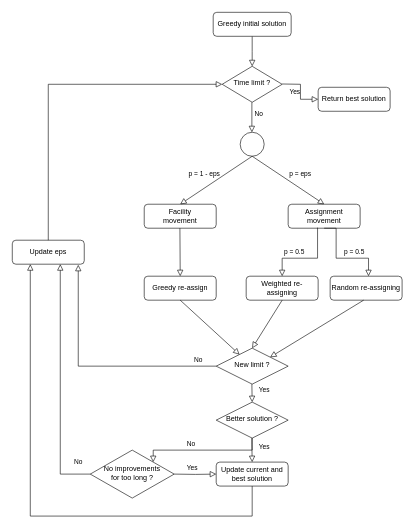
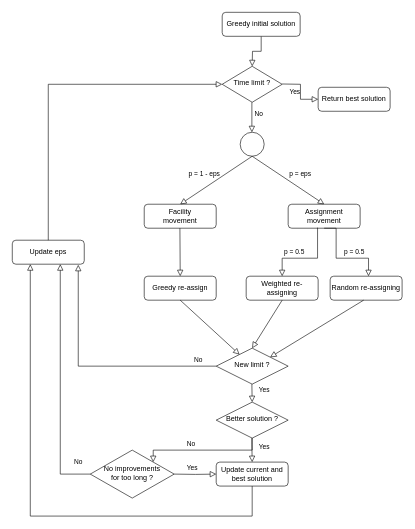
  <mxCell id="0" />
  <mxCell id="1" parent="0" />
  <mxCell id="2" value="" style="rounded=0;html=1;jettySize=auto;orthogonalLoop=1;fontSize=11;endArrow=block;endFill=0;endSize=8;strokeWidth=1;shadow=0;labelBackgroundColor=none;edgeStyle=orthogonalEdgeStyle;" parent="1" source="3" edge="1"><mxGeometry relative="1" as="geometry"><mxPoint x="420" y="110" as="targetPoint" /></mxGeometry></mxCell>
- <mxCell id="3" value="Greedy initial solution" style="rounded=1;whiteSpace=wrap;html=1;fontSize=12;glass=0;strokeWidth=1;shadow=0;" parent="1" vertex="1"><mxGeometry x="355" y="20" width="130" height="40" as="geometry" /></mxCell>
+ <mxCell id="3" value="Greedy initial solution" style="rounded=1;whiteSpace=wrap;html=1;fontSize=12;glass=0;strokeWidth=1;shadow=0;" parent="1" vertex="1"><mxGeometry x="370" y="20" width="130" height="40" as="geometry" /></mxCell>
  <mxCell id="4" value="Time limit ?" style="rhombus;whiteSpace=wrap;html=1;shadow=0;fontFamily=Helvetica;fontSize=12;align=center;strokeWidth=1;spacing=6;spacingTop=-4;" parent="1" vertex="1"><mxGeometry x="370" y="110" width="100" height="60" as="geometry" /></mxCell>
  <mxCell id="5" value="Assignment movement" style="rounded=1;whiteSpace=wrap;html=1;fontSize=12;glass=0;strokeWidth=1;shadow=0;" parent="1" vertex="1"><mxGeometry x="480" y="340" width="120" height="40" as="geometry" /></mxCell>
  <mxCell id="6" value="Return best solution" style="rounded=1;whiteSpace=wrap;html=1;fontSize=12;glass=0;strokeWidth=1;shadow=0;" parent="1" vertex="1"><mxGeometry x="530" y="145" width="120" height="40" as="geometry" /></mxCell>
  <mxCell id="7" value="" style="ellipse;whiteSpace=wrap;html=1;" vertex="1" parent="1"><mxGeometry x="400" y="220" width="40" height="40" as="geometry" /></mxCell>
  <mxCell id="8" value="No" style="rounded=0;html=1;jettySize=auto;orthogonalLoop=1;fontSize=11;endArrow=block;endFill=0;endSize=8;strokeWidth=1;shadow=0;labelBackgroundColor=none;edgeStyle=orthogonalEdgeStyle;" edge="1" parent="1"><mxGeometry x="-0.2" y="11" relative="1" as="geometry"><mxPoint x="419.5" y="170" as="sourcePoint" /><mxPoint x="419.5" y="220" as="targetPoint" /><mxPoint as="offset" /></mxGeometry></mxCell>
  <mxCell id="9" value="Yes" style="edgeStyle=orthogonalEdgeStyle;rounded=0;html=1;jettySize=auto;orthogonalLoop=1;fontSize=11;endArrow=block;endFill=0;endSize=8;strokeWidth=1;shadow=0;labelBackgroundColor=none;entryX=0;entryY=0.5;entryDx=0;entryDy=0;" edge="1" parent="1" target="6"><mxGeometry x="0.008" y="-10" relative="1" as="geometry"><mxPoint as="offset" /><mxPoint x="470" y="139.5" as="sourcePoint" /><mxPoint x="520" y="139.5" as="targetPoint" /></mxGeometry></mxCell>
  <mxCell id="10" value="Facility &lt;br&gt;movement" style="rounded=1;whiteSpace=wrap;html=1;fontSize=12;glass=0;strokeWidth=1;shadow=0;" vertex="1" parent="1"><mxGeometry x="240" y="340" width="120" height="40" as="geometry" /></mxCell>
  <mxCell id="11" value="p = eps" style="rounded=0;html=1;jettySize=auto;orthogonalLoop=1;fontSize=11;endArrow=block;endFill=0;endSize=8;strokeWidth=1;shadow=0;labelBackgroundColor=none;entryX=0.5;entryY=0;entryDx=0;entryDy=0;" edge="1" parent="1" target="5"><mxGeometry x="0.154" y="19" relative="1" as="geometry"><mxPoint as="offset" /><mxPoint x="420" y="260" as="sourcePoint" /><mxPoint x="470" y="260" as="targetPoint" /></mxGeometry></mxCell>
  <mxCell id="12" value="p = 1 - eps" style="rounded=0;html=1;jettySize=auto;orthogonalLoop=1;fontSize=11;endArrow=block;endFill=0;endSize=8;strokeWidth=1;shadow=0;labelBackgroundColor=none;entryX=0.5;entryY=0;entryDx=0;entryDy=0;exitX=0.5;exitY=1;exitDx=0;exitDy=0;" edge="1" parent="1" source="7"><mxGeometry x="0.154" y="-19" relative="1" as="geometry"><mxPoint as="offset" /><mxPoint x="180" y="260" as="sourcePoint" /><mxPoint x="300" y="340" as="targetPoint" /></mxGeometry></mxCell>
  <mxCell id="13" value="Random re-assigning" style="rounded=1;whiteSpace=wrap;html=1;fontSize=12;glass=0;strokeWidth=1;shadow=0;" vertex="1" parent="1"><mxGeometry x="550" y="460" width="120" height="40" as="geometry" /></mxCell>
  <mxCell id="14" value="Weighted re-assigning" style="rounded=1;whiteSpace=wrap;html=1;fontSize=12;glass=0;strokeWidth=1;shadow=0;" vertex="1" parent="1"><mxGeometry x="410" y="460" width="120" height="40" as="geometry" /></mxCell>
  <mxCell id="15" value="p = 0.5" style="edgeStyle=orthogonalEdgeStyle;rounded=0;html=1;jettySize=auto;orthogonalLoop=1;fontSize=11;endArrow=block;endFill=0;endSize=8;strokeWidth=1;shadow=0;labelBackgroundColor=none;entryX=0.5;entryY=0;entryDx=0;entryDy=0;exitX=0.5;exitY=1;exitDx=0;exitDy=0;" edge="1" parent="1" source="5"><mxGeometry x="0.299" y="10" relative="1" as="geometry"><mxPoint as="offset" /><mxPoint x="494" y="410" as="sourcePoint" /><mxPoint x="614" y="460" as="targetPoint" /><Array as="points"><mxPoint x="560" y="380" /><mxPoint x="560" y="430" /><mxPoint x="614" y="430" /></Array></mxGeometry></mxCell>
  <mxCell id="16" value="p = 0.5" style="edgeStyle=orthogonalEdgeStyle;rounded=0;html=1;jettySize=auto;orthogonalLoop=1;fontSize=11;endArrow=block;endFill=0;endSize=8;strokeWidth=1;shadow=0;labelBackgroundColor=none;entryX=0.5;entryY=0;entryDx=0;entryDy=0;" edge="1" parent="1"><mxGeometry x="0.286" y="-10" relative="1" as="geometry"><mxPoint as="offset" /><mxPoint x="529" y="379" as="sourcePoint" /><mxPoint x="470" y="460" as="targetPoint" /><Array as="points"><mxPoint x="529" y="430" /><mxPoint x="470" y="430" /></Array></mxGeometry></mxCell>
  <mxCell id="17" value="Greedy re-assign" style="rounded=1;whiteSpace=wrap;html=1;fontSize=12;glass=0;strokeWidth=1;shadow=0;" vertex="1" parent="1"><mxGeometry x="240" y="460" width="120" height="40" as="geometry" /></mxCell>
  <mxCell id="18" value="" style="rounded=0;html=1;jettySize=auto;orthogonalLoop=1;fontSize=11;endArrow=block;endFill=0;endSize=8;strokeWidth=1;shadow=0;labelBackgroundColor=none;edgeStyle=orthogonalEdgeStyle;entryX=0.5;entryY=0;entryDx=0;entryDy=0;" edge="1" parent="1" target="17"><mxGeometry relative="1" as="geometry"><mxPoint x="299.5" y="380" as="sourcePoint" /><mxPoint x="299.5" y="430" as="targetPoint" /></mxGeometry></mxCell>
  <mxCell id="19" value="" style="rounded=0;html=1;jettySize=auto;orthogonalLoop=1;fontSize=11;endArrow=block;endFill=0;endSize=8;strokeWidth=1;shadow=0;labelBackgroundColor=none;exitX=0.5;exitY=1;exitDx=0;exitDy=0;" edge="1" parent="1" target="22"><mxGeometry x="0.154" y="-19" relative="1" as="geometry"><mxPoint as="offset" /><mxPoint x="300" y="500" as="sourcePoint" /><mxPoint x="414" y="582" as="targetPoint" /></mxGeometry></mxCell>
  <mxCell id="20" value="" style="rounded=0;html=1;jettySize=auto;orthogonalLoop=1;fontSize=11;endArrow=block;endFill=0;endSize=8;strokeWidth=1;shadow=0;labelBackgroundColor=none;entryX=0.5;entryY=0;entryDx=0;entryDy=0;exitX=0.5;exitY=1;exitDx=0;exitDy=0;" edge="1" parent="1"><mxGeometry x="0.154" y="-19" relative="1" as="geometry"><mxPoint as="offset" /><mxPoint x="470" y="500" as="sourcePoint" /><mxPoint x="420" y="580" as="targetPoint" /></mxGeometry></mxCell>
  <mxCell id="21" value="" style="rounded=0;html=1;jettySize=auto;orthogonalLoop=1;fontSize=11;endArrow=block;endFill=0;endSize=8;strokeWidth=1;shadow=0;labelBackgroundColor=none;entryX=1;entryY=0;entryDx=0;entryDy=0;exitX=0.5;exitY=1;exitDx=0;exitDy=0;" edge="1" parent="1" target="22"><mxGeometry x="0.154" y="-19" relative="1" as="geometry"><mxPoint as="offset" /><mxPoint x="605.86" y="500" as="sourcePoint" /><mxPoint x="430.002" y="585.858" as="targetPoint" /></mxGeometry></mxCell>
  <mxCell id="22" value="New limit ?" style="rhombus;whiteSpace=wrap;html=1;shadow=0;fontFamily=Helvetica;fontSize=12;align=center;strokeWidth=1;spacing=6;spacingTop=-4;" vertex="1" parent="1"><mxGeometry x="360" y="580" width="120" height="60" as="geometry" /></mxCell>
  <mxCell id="23" value="Better solution ?" style="rhombus;whiteSpace=wrap;html=1;shadow=0;fontFamily=Helvetica;fontSize=12;align=center;strokeWidth=1;spacing=6;spacingTop=-4;" vertex="1" parent="1"><mxGeometry x="360" y="670" width="120" height="60" as="geometry" /></mxCell>
  <mxCell id="24" value="Yes" style="rounded=0;html=1;jettySize=auto;orthogonalLoop=1;fontSize=11;endArrow=block;endFill=0;endSize=8;strokeWidth=1;shadow=0;labelBackgroundColor=none;edgeStyle=orthogonalEdgeStyle;" edge="1" parent="1"><mxGeometry x="-0.311" y="20" relative="1" as="geometry"><mxPoint x="419.5" y="640" as="sourcePoint" /><mxPoint x="420" y="670" as="targetPoint" /><mxPoint as="offset" /></mxGeometry></mxCell>
  <mxCell id="25" value="Update current and best solution" style="rounded=1;whiteSpace=wrap;html=1;fontSize=12;glass=0;strokeWidth=1;shadow=0;" vertex="1" parent="1"><mxGeometry x="360" y="770" width="120" height="40" as="geometry" /></mxCell>
  <mxCell id="26" value="No improvements &lt;br&gt;for too long ?" style="rhombus;whiteSpace=wrap;html=1;shadow=0;fontFamily=Helvetica;fontSize=12;align=center;strokeWidth=1;spacing=6;spacingTop=-4;" vertex="1" parent="1"><mxGeometry x="150" y="750" width="140" height="80" as="geometry" /></mxCell>
  <mxCell id="27" value="No" style="rounded=0;html=1;jettySize=auto;orthogonalLoop=1;fontSize=11;endArrow=block;endFill=0;endSize=8;strokeWidth=1;shadow=0;labelBackgroundColor=none;edgeStyle=orthogonalEdgeStyle;entryX=1;entryY=0;entryDx=0;entryDy=0;exitX=0.5;exitY=1;exitDx=0;exitDy=0;" edge="1" parent="1" source="23" target="26"><mxGeometry x="0.189" y="-10" relative="1" as="geometry"><mxPoint x="320" y="720" as="sourcePoint" /><mxPoint x="320.5" y="760" as="targetPoint" /><mxPoint as="offset" /><Array as="points"><mxPoint x="420" y="750" /><mxPoint x="255" y="750" /></Array></mxGeometry></mxCell>
  <mxCell id="28" value="Yes" style="rounded=0;html=1;jettySize=auto;orthogonalLoop=1;fontSize=11;endArrow=block;endFill=0;endSize=8;strokeWidth=1;shadow=0;labelBackgroundColor=none;edgeStyle=orthogonalEdgeStyle;entryX=0.5;entryY=0;entryDx=0;entryDy=0;" edge="1" parent="1"><mxGeometry x="-0.311" y="20" relative="1" as="geometry"><mxPoint x="419.5" y="730" as="sourcePoint" /><mxPoint x="420" y="770" as="targetPoint" /><mxPoint as="offset" /><Array as="points"><mxPoint x="420" y="740" /><mxPoint x="420" y="740" /></Array></mxGeometry></mxCell>
  <mxCell id="29" value="Yes" style="rounded=0;html=1;jettySize=auto;orthogonalLoop=1;fontSize=11;endArrow=block;endFill=0;endSize=8;strokeWidth=1;shadow=0;labelBackgroundColor=none;edgeStyle=orthogonalEdgeStyle;entryX=0;entryY=0.5;entryDx=0;entryDy=0;" edge="1" parent="1" target="25"><mxGeometry x="-0.143" y="10" relative="1" as="geometry"><mxPoint x="290" y="790" as="sourcePoint" /><mxPoint x="290.5" y="820" as="targetPoint" /><mxPoint as="offset" /></mxGeometry></mxCell>
  <mxCell id="30" value="Update eps" style="rounded=1;whiteSpace=wrap;html=1;fontSize=12;glass=0;strokeWidth=1;shadow=0;" vertex="1" parent="1"><mxGeometry x="20" y="400" width="120" height="40" as="geometry" /></mxCell>
  <mxCell id="31" value="No" style="rounded=0;html=1;jettySize=auto;orthogonalLoop=1;fontSize=11;endArrow=block;endFill=0;endSize=8;strokeWidth=1;shadow=0;labelBackgroundColor=none;edgeStyle=orthogonalEdgeStyle;exitX=0.5;exitY=1;exitDx=0;exitDy=0;" edge="1" parent="1"><mxGeometry x="-0.9" y="-20" relative="1" as="geometry"><mxPoint x="150" y="790" as="sourcePoint" /><mxPoint x="100" y="440" as="targetPoint" /><mxPoint as="offset" /><Array as="points"><mxPoint x="100" y="790" /><mxPoint x="100" y="440" /></Array></mxGeometry></mxCell>
  <mxCell id="32" value="" style="rounded=0;html=1;jettySize=auto;orthogonalLoop=1;fontSize=11;endArrow=block;endFill=0;endSize=8;strokeWidth=1;shadow=0;labelBackgroundColor=none;edgeStyle=orthogonalEdgeStyle;exitX=0.5;exitY=1;exitDx=0;exitDy=0;entryX=0.25;entryY=1;entryDx=0;entryDy=0;" edge="1" parent="1" source="25" target="30"><mxGeometry x="0.286" y="-20" relative="1" as="geometry"><mxPoint x="180" y="1070" as="sourcePoint" /><mxPoint x="130" y="720" as="targetPoint" /><mxPoint as="offset" /><Array as="points"><mxPoint x="420" y="860" /><mxPoint x="50" y="860" /></Array></mxGeometry></mxCell>
  <mxCell id="33" value="" style="rounded=0;html=1;jettySize=auto;orthogonalLoop=1;fontSize=11;endArrow=block;endFill=0;endSize=8;strokeWidth=1;shadow=0;labelBackgroundColor=none;edgeStyle=orthogonalEdgeStyle;exitX=0.5;exitY=0;exitDx=0;exitDy=0;entryX=0;entryY=0.5;entryDx=0;entryDy=0;" edge="1" parent="1" source="30" target="4"><mxGeometry x="0.286" y="-20" relative="1" as="geometry"><mxPoint x="60" y="310" as="sourcePoint" /><mxPoint x="-310" y="-60" as="targetPoint" /><mxPoint as="offset" /><Array as="points"><mxPoint x="80" y="140" /></Array></mxGeometry></mxCell>
  <mxCell id="34" value="No" style="rounded=0;html=1;jettySize=auto;orthogonalLoop=1;fontSize=11;endArrow=block;endFill=0;endSize=8;strokeWidth=1;shadow=0;labelBackgroundColor=none;edgeStyle=orthogonalEdgeStyle;exitX=0.5;exitY=1;exitDx=0;exitDy=0;" edge="1" parent="1"><mxGeometry x="-0.85" y="-10" relative="1" as="geometry"><mxPoint x="360" y="610" as="sourcePoint" /><mxPoint x="130" y="441" as="targetPoint" /><mxPoint as="offset" /><Array as="points"><mxPoint x="130" y="610" /><mxPoint x="130" y="441" /></Array></mxGeometry></mxCell>
